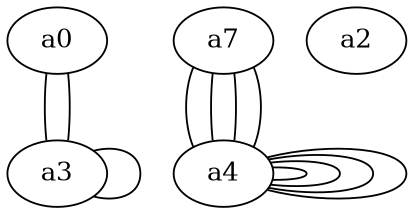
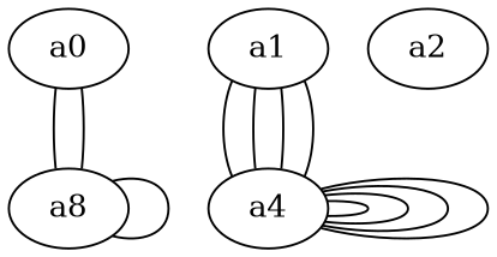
  digraph {
    edge [dir=none]
    a0
-   a3
-   a1 [label=a7]
+   a3 [label=a8]
+   a1
    a4
    a2
    a0 -> a3
    a0 -> a3
    a3 -> a3
    a1 -> a4
    a1 -> a4
    a1 -> a4
    a1 -> a4
    a4 -> a4
    a4 -> a4
    a4 -> a4
    a4 -> a4
  }
